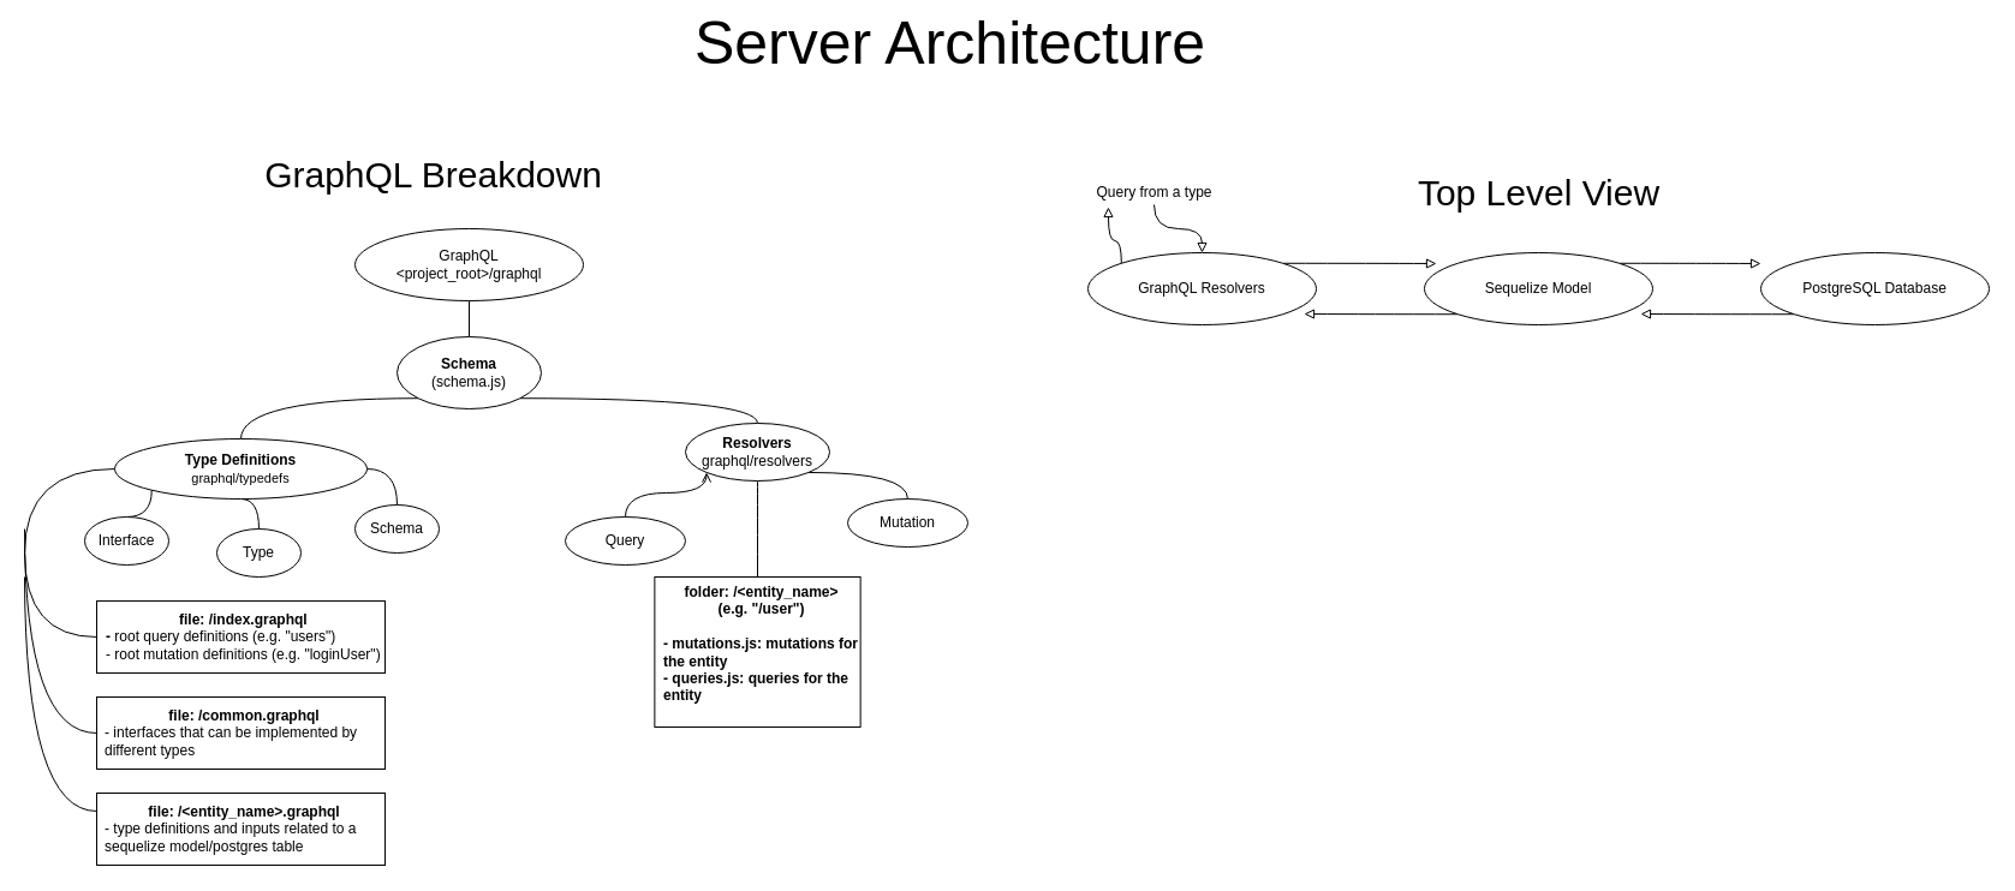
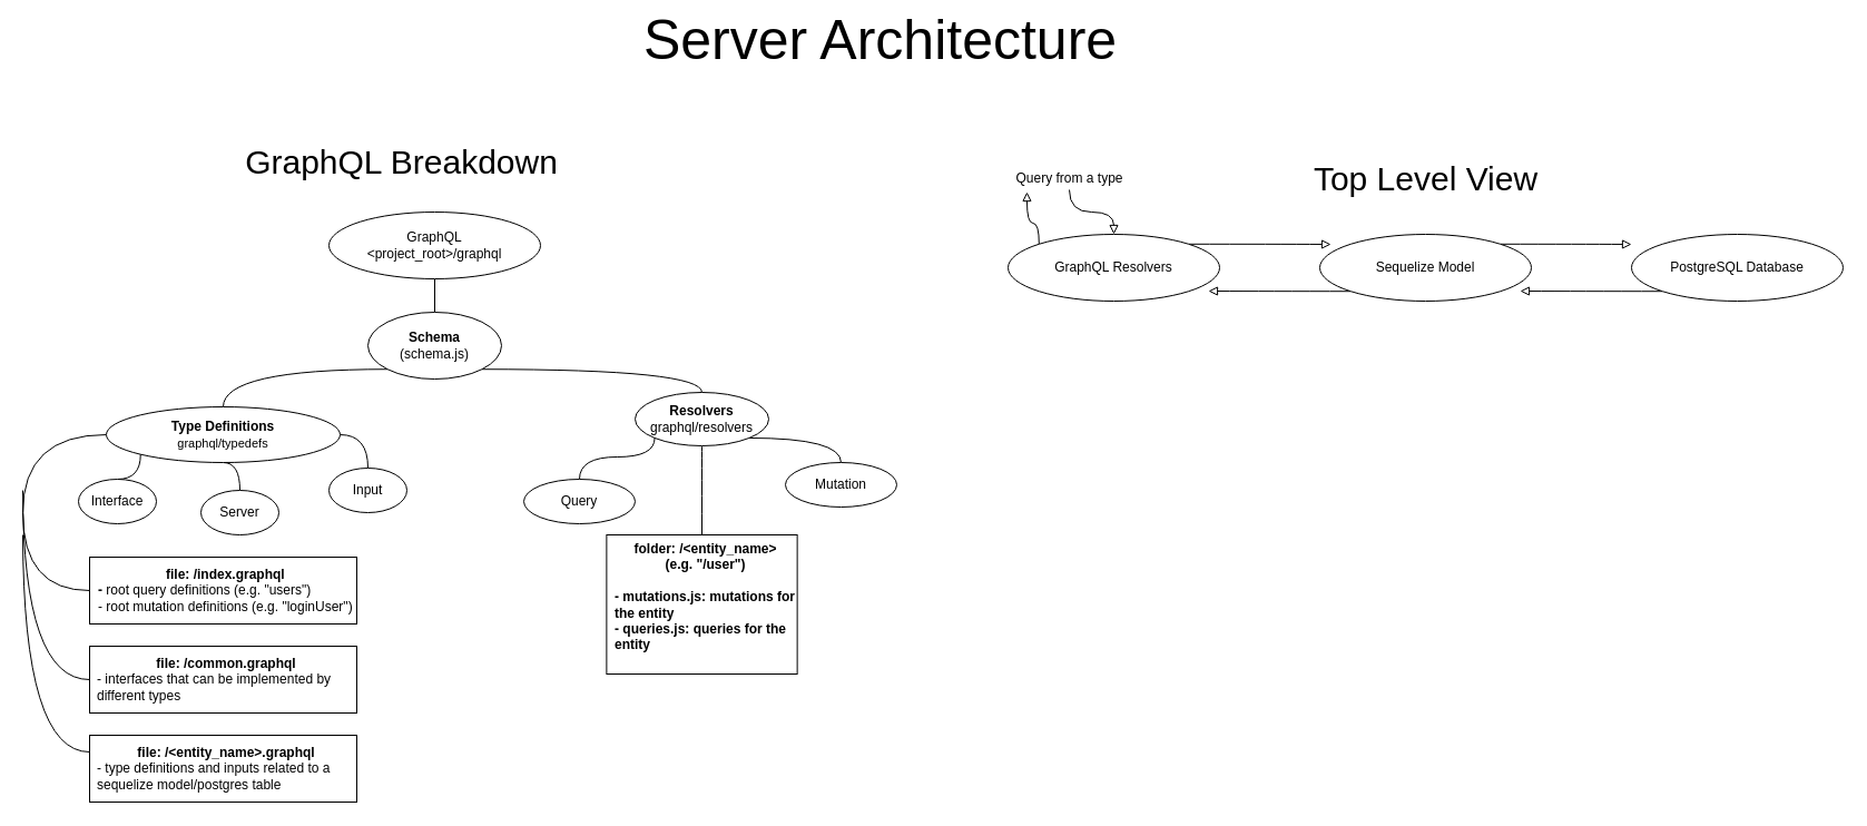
  <mxCell id="0" />
  <mxCell id="1" parent="0" />
  <mxCell id="2" style="edgeStyle=orthogonalEdgeStyle;rounded=0;orthogonalLoop=1;jettySize=auto;html=1;exitX=0.5;exitY=1;exitDx=0;exitDy=0;entryX=0.5;entryY=0;entryDx=0;entryDy=0;endArrow=none;endFill=0;" parent="1" source="3" target="6" edge="1"><mxGeometry relative="1" as="geometry" /></mxCell>
  <mxCell id="3" value="GraphQL&lt;br&gt;&amp;lt;project_root&amp;gt;/graphql" style="ellipse;whiteSpace=wrap;html=1;" parent="1" vertex="1"><mxGeometry x="295" y="190" width="190" height="60" as="geometry" /></mxCell>
  <mxCell id="4" style="edgeStyle=orthogonalEdgeStyle;curved=1;orthogonalLoop=1;jettySize=auto;html=1;exitX=0;exitY=1;exitDx=0;exitDy=0;entryX=0.5;entryY=0;entryDx=0;entryDy=0;endArrow=none;endFill=0;" parent="1" source="6" target="10" edge="1"><mxGeometry relative="1" as="geometry" /></mxCell>
  <mxCell id="5" style="edgeStyle=orthogonalEdgeStyle;curved=1;orthogonalLoop=1;jettySize=auto;html=1;exitX=1;exitY=1;exitDx=0;exitDy=0;entryX=0.5;entryY=0;entryDx=0;entryDy=0;endArrow=none;endFill=0;" parent="1" source="6" target="13" edge="1"><mxGeometry relative="1" as="geometry" /></mxCell>
  <mxCell id="6" value="&lt;b&gt;Schema&lt;/b&gt;&lt;br&gt;(schema.js)" style="ellipse;whiteSpace=wrap;html=1;" parent="1" vertex="1"><mxGeometry x="330" y="280" width="120" height="60" as="geometry" /></mxCell>
  <mxCell id="7" style="edgeStyle=orthogonalEdgeStyle;curved=1;orthogonalLoop=1;jettySize=auto;html=1;exitX=0;exitY=0.5;exitDx=0;exitDy=0;entryX=0;entryY=0.5;entryDx=0;entryDy=0;endArrow=none;endFill=0;" parent="1" source="10" target="16" edge="1"><mxGeometry relative="1" as="geometry"><Array as="points"><mxPoint x="20" y="390" /><mxPoint x="20" y="530" /></Array></mxGeometry></mxCell>
  <mxCell id="8" style="edgeStyle=orthogonalEdgeStyle;curved=1;orthogonalLoop=1;jettySize=auto;html=1;exitX=0.5;exitY=1;exitDx=0;exitDy=0;entryX=0.5;entryY=0;entryDx=0;entryDy=0;endArrow=none;endFill=0;" parent="1" source="10" target="22" edge="1"><mxGeometry relative="1" as="geometry" /></mxCell>
  <mxCell id="9" style="edgeStyle=orthogonalEdgeStyle;curved=1;orthogonalLoop=1;jettySize=auto;html=1;exitX=1;exitY=0.5;exitDx=0;exitDy=0;entryX=0.5;entryY=0;entryDx=0;entryDy=0;endArrow=none;endFill=0;" parent="1" source="10" target="23" edge="1"><mxGeometry relative="1" as="geometry" /></mxCell>
  <mxCell id="10" value="&lt;b&gt;Type Definitions&lt;/b&gt;&lt;br&gt;&lt;font style=&quot;font-size: 11px&quot;&gt;graphql/typedefs&lt;br&gt;&lt;/font&gt;" style="ellipse;whiteSpace=wrap;html=1;" parent="1" vertex="1"><mxGeometry x="95" y="365" width="210" height="50" as="geometry" /></mxCell>
  <mxCell id="11" style="edgeStyle=orthogonalEdgeStyle;curved=1;orthogonalLoop=1;jettySize=auto;html=1;exitX=1;exitY=1;exitDx=0;exitDy=0;entryX=0.5;entryY=0;entryDx=0;entryDy=0;endArrow=none;endFill=0;" parent="1" source="13" target="21" edge="1"><mxGeometry relative="1" as="geometry" /></mxCell>
  <mxCell id="12" style="edgeStyle=orthogonalEdgeStyle;curved=1;orthogonalLoop=1;jettySize=auto;html=1;exitX=0.5;exitY=1;exitDx=0;exitDy=0;entryX=0.5;entryY=0;entryDx=0;entryDy=0;endArrow=none;endFill=0;" parent="1" source="13" target="26" edge="1"><mxGeometry relative="1" as="geometry" /></mxCell>
  <mxCell id="13" value="&lt;b&gt;Resolvers&lt;/b&gt;&lt;br&gt;graphql/resolvers" style="ellipse;whiteSpace=wrap;html=1;" parent="1" vertex="1"><mxGeometry x="570" y="352" width="120" height="48" as="geometry" /></mxCell>
  <mxCell id="14" style="edgeStyle=orthogonalEdgeStyle;curved=1;orthogonalLoop=1;jettySize=auto;html=1;exitX=0;exitY=0.5;exitDx=0;exitDy=0;endArrow=none;endFill=0;" parent="1" source="15" edge="1"><mxGeometry relative="1" as="geometry"><mxPoint x="20" y="440" as="targetPoint" /><Array as="points"><mxPoint x="20" y="610" /></Array></mxGeometry></mxCell>
  <mxCell id="15" value="&lt;b&gt;file: /common.graphql&lt;/b&gt;&lt;br&gt;&lt;div style=&quot;text-align: left&quot;&gt;&lt;span&gt;- interfaces that can be implemented by different types&lt;/span&gt;&lt;/div&gt;" style="rounded=0;whiteSpace=wrap;html=1;spacingLeft=6;" parent="1" vertex="1"><mxGeometry x="80" y="580" width="240" height="60" as="geometry" /></mxCell>
  <mxCell id="16" value="&lt;div style=&quot;text-align: center&quot;&gt;&lt;span&gt;&lt;b&gt;file: /index.graphql&lt;/b&gt;&lt;/span&gt;&lt;/div&gt;&lt;b&gt;-&lt;/b&gt; root query definitions (e.g. &quot;users&quot;)&lt;br&gt;- root mutation definitions (e.g. &quot;loginUser&quot;)" style="rounded=0;whiteSpace=wrap;html=1;align=left;spacingLeft=6;" parent="1" vertex="1"><mxGeometry x="80" y="500" width="240" height="60" as="geometry" /></mxCell>
  <mxCell id="17" style="edgeStyle=orthogonalEdgeStyle;curved=1;orthogonalLoop=1;jettySize=auto;html=1;exitX=0;exitY=0.25;exitDx=0;exitDy=0;endArrow=none;endFill=0;" parent="1" source="18" edge="1"><mxGeometry relative="1" as="geometry"><mxPoint x="20" y="480" as="targetPoint" /></mxGeometry></mxCell>
  <mxCell id="18" value="&lt;b&gt;file: /&amp;lt;entity_name&amp;gt;.graphql&lt;/b&gt;&lt;br&gt;&lt;div style=&quot;text-align: left&quot;&gt;&lt;span&gt;- type definitions and inputs related to a sequelize model/postgres table&lt;/span&gt;&lt;/div&gt;" style="rounded=0;whiteSpace=wrap;html=1;spacingLeft=6;" parent="1" vertex="1"><mxGeometry x="80" y="660" width="240" height="60" as="geometry" /></mxCell>
- <mxCell id="19" style="edgeStyle=orthogonalEdgeStyle;curved=1;orthogonalLoop=1;jettySize=auto;html=1;exitX=0.5;exitY=0;exitDx=0;exitDy=0;entryX=0;entryY=1;entryDx=0;entryDy=0;endArrow=open;endFill=0;" parent="1" source="20" target="13" edge="1"><mxGeometry relative="1" as="geometry" /></mxCell>
+ <mxCell id="19" style="edgeStyle=orthogonalEdgeStyle;curved=1;orthogonalLoop=1;jettySize=auto;html=1;exitX=0.5;exitY=0;exitDx=0;exitDy=0;entryX=0;entryY=1;entryDx=0;entryDy=0;endArrow=none;endFill=0;" parent="1" source="20" target="13" edge="1"><mxGeometry relative="1" as="geometry" /></mxCell>
  <mxCell id="20" value="Query" style="ellipse;whiteSpace=wrap;html=1;" parent="1" vertex="1"><mxGeometry x="470" y="430" width="100" height="40" as="geometry" /></mxCell>
  <mxCell id="21" value="Mutation" style="ellipse;whiteSpace=wrap;html=1;" parent="1" vertex="1"><mxGeometry x="705" y="415" width="100" height="40" as="geometry" /></mxCell>
- <mxCell id="22" value="Type" style="ellipse;whiteSpace=wrap;html=1;" parent="1" vertex="1"><mxGeometry x="180" y="440" width="70" height="40" as="geometry" /></mxCell>
- <mxCell id="23" value="Schema" style="ellipse;whiteSpace=wrap;html=1;" parent="1" vertex="1"><mxGeometry x="295" y="420" width="70" height="40" as="geometry" /></mxCell>
+ <mxCell id="22" value="Server" style="ellipse;whiteSpace=wrap;html=1;" parent="1" vertex="1"><mxGeometry x="180" y="440" width="70" height="40" as="geometry" /></mxCell>
+ <mxCell id="23" value="Input" style="ellipse;whiteSpace=wrap;html=1;" parent="1" vertex="1"><mxGeometry x="295" y="420" width="70" height="40" as="geometry" /></mxCell>
  <mxCell id="24" style="edgeStyle=orthogonalEdgeStyle;curved=1;orthogonalLoop=1;jettySize=auto;html=1;exitX=0.5;exitY=0;exitDx=0;exitDy=0;entryX=0;entryY=1;entryDx=0;entryDy=0;endArrow=none;endFill=0;" parent="1" source="25" target="10" edge="1"><mxGeometry relative="1" as="geometry" /></mxCell>
  <mxCell id="25" value="Interface" style="ellipse;whiteSpace=wrap;html=1;" parent="1" vertex="1"><mxGeometry x="70" y="430" width="70" height="40" as="geometry" /></mxCell>
  <mxCell id="26" value="&lt;div style=&quot;text-align: center&quot;&gt;&lt;b&gt;folder: /&amp;lt;entity_name&amp;gt;&lt;/b&gt;&lt;/div&gt;&lt;div style=&quot;text-align: center&quot;&gt;&lt;b&gt;(e.g. &quot;/user&quot;)&lt;/b&gt;&lt;/div&gt;&lt;div style=&quot;text-align: center&quot;&gt;&lt;b&gt;&lt;br&gt;&lt;/b&gt;&lt;/div&gt;&lt;div&gt;&lt;b&gt;- mutations.js: mutations for the entity&lt;/b&gt;&lt;/div&gt;&lt;div&gt;&lt;b&gt;- queries.js: queries for the entity&lt;/b&gt;&lt;/div&gt;&lt;div&gt;&lt;b&gt;&lt;br&gt;&lt;/b&gt;&lt;/div&gt;" style="rounded=0;whiteSpace=wrap;html=1;align=left;spacingLeft=6;" parent="1" vertex="1"><mxGeometry x="544.38" y="480" width="171.25" height="125" as="geometry" /></mxCell>
  <mxCell id="27" style="edgeStyle=orthogonalEdgeStyle;curved=1;orthogonalLoop=1;jettySize=auto;html=1;exitX=1;exitY=0;exitDx=0;exitDy=0;endArrow=block;endFill=0;" parent="1" source="29" edge="1"><mxGeometry relative="1" as="geometry"><mxPoint x="1195" y="219" as="targetPoint" /></mxGeometry></mxCell>
  <mxCell id="28" style="edgeStyle=orthogonalEdgeStyle;curved=1;orthogonalLoop=1;jettySize=auto;html=1;exitX=0;exitY=0;exitDx=0;exitDy=0;entryX=0.183;entryY=1.1;entryDx=0;entryDy=0;entryPerimeter=0;startArrow=none;startFill=0;endArrow=block;endFill=0;" parent="1" source="29" target="36" edge="1"><mxGeometry relative="1" as="geometry"><Array as="points"><mxPoint x="933" y="200" /><mxPoint x="922" y="200" /></Array></mxGeometry></mxCell>
  <mxCell id="29" value="GraphQL Resolvers" style="ellipse;whiteSpace=wrap;html=1;" parent="1" vertex="1"><mxGeometry x="905" y="210" width="190" height="60" as="geometry" /></mxCell>
  <mxCell id="30" style="edgeStyle=orthogonalEdgeStyle;curved=1;orthogonalLoop=1;jettySize=auto;html=1;exitX=1;exitY=0;exitDx=0;exitDy=0;endArrow=block;endFill=0;" parent="1" source="32" edge="1"><mxGeometry relative="1" as="geometry"><mxPoint x="1465" y="219" as="targetPoint" /></mxGeometry></mxCell>
  <mxCell id="31" style="edgeStyle=orthogonalEdgeStyle;curved=1;orthogonalLoop=1;jettySize=auto;html=1;exitX=0;exitY=1;exitDx=0;exitDy=0;endArrow=block;endFill=0;" parent="1" source="32" edge="1"><mxGeometry relative="1" as="geometry"><mxPoint x="1085" y="261" as="targetPoint" /></mxGeometry></mxCell>
  <mxCell id="32" value="Sequelize Model" style="ellipse;whiteSpace=wrap;html=1;" parent="1" vertex="1"><mxGeometry x="1185" y="210" width="190" height="60" as="geometry" /></mxCell>
  <mxCell id="33" style="edgeStyle=orthogonalEdgeStyle;curved=1;orthogonalLoop=1;jettySize=auto;html=1;exitX=0;exitY=1;exitDx=0;exitDy=0;endArrow=block;endFill=0;startArrow=none;startFill=0;" parent="1" source="34" edge="1"><mxGeometry relative="1" as="geometry"><mxPoint x="1365" y="261" as="targetPoint" /></mxGeometry></mxCell>
  <mxCell id="34" value="PostgreSQL Database" style="ellipse;whiteSpace=wrap;html=1;" parent="1" vertex="1"><mxGeometry x="1465" y="210" width="190" height="60" as="geometry" /></mxCell>
  <mxCell id="35" style="edgeStyle=orthogonalEdgeStyle;curved=1;orthogonalLoop=1;jettySize=auto;html=1;entryX=0.5;entryY=0;entryDx=0;entryDy=0;startArrow=none;startFill=0;endArrow=block;endFill=0;" parent="1" source="36" target="29" edge="1"><mxGeometry relative="1" as="geometry" /></mxCell>
  <mxCell id="36" value="Query from a type" style="text;html=1;align=center;verticalAlign=middle;resizable=0;points=[];autosize=1;" parent="1" vertex="1"><mxGeometry x="900" y="150" width="120" height="20" as="geometry" /></mxCell>
  <mxCell id="37" value="&lt;font style=&quot;font-size: 50px&quot;&gt;Server Architecture&lt;/font&gt;" style="text;html=1;align=center;verticalAlign=middle;resizable=0;points=[];autosize=1;" parent="1" vertex="1"><mxGeometry x="570" y="20" width="440" height="30" as="geometry" /></mxCell>
  <mxCell id="38" value="&lt;font style=&quot;font-size: 30px&quot;&gt;Top Level View&lt;/font&gt;" style="text;html=1;align=center;verticalAlign=middle;resizable=0;points=[];autosize=1;" parent="1" vertex="1"><mxGeometry x="1170" y="145" width="220" height="30" as="geometry" /></mxCell>
  <mxCell id="39" value="&lt;font style=&quot;font-size: 30px&quot;&gt;GraphQL Breakdown&lt;/font&gt;" style="text;html=1;align=center;verticalAlign=middle;resizable=0;points=[];autosize=1;" parent="1" vertex="1"><mxGeometry x="210" y="130" width="300" height="30" as="geometry" /></mxCell>
